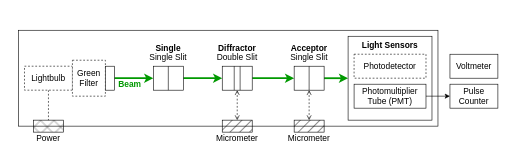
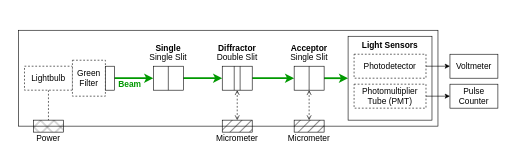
  <mxCell id="0" />
  <mxCell id="1" parent="0" />
  <mxCell id="2" value="" style="rounded=0;whiteSpace=wrap;html=1;strokeColor=#FFFFFF;fontSize=14;" parent="1" vertex="1"><mxGeometry x="20" y="20" width="820" height="220" as="geometry" /></mxCell>
  <mxCell id="3" value="" style="rounded=0;whiteSpace=wrap;html=1;fillColor=none;fontSize=14;" parent="1" vertex="1"><mxGeometry x="30" y="50" width="700" height="160" as="geometry" /></mxCell>
  <mxCell id="4" value="Light Sensors" style="rounded=0;whiteSpace=wrap;html=1;fontStyle=1;verticalAlign=top;fontSize=14;" parent="1" vertex="1"><mxGeometry x="580" y="60" width="140" height="140" as="geometry" /></mxCell>
  <mxCell id="5" value="" style="endArrow=classic;html=1;rounded=0;exitX=1;exitY=0.5;exitDx=0;exitDy=0;entryX=0;entryY=0.5;entryDx=0;entryDy=0;fillColor=#e3c800;strokeColor=#009900;strokeWidth=3;fontSize=14;" parent="1" source="40" target="31" edge="1"><mxGeometry width="50" height="50" relative="1" as="geometry"><mxPoint x="205" y="130" as="sourcePoint" /><mxPoint x="340" y="140" as="targetPoint" /></mxGeometry></mxCell>
  <mxCell id="6" value="" style="endArrow=classic;html=1;rounded=0;exitX=1;exitY=0.5;exitDx=0;exitDy=0;fillColor=#e3c800;strokeColor=#009900;strokeWidth=3;entryX=0;entryY=0.5;entryDx=0;entryDy=0;fontSize=14;" parent="1" source="31" target="26" edge="1"><mxGeometry width="50" height="50" relative="1" as="geometry"><mxPoint x="215" y="140" as="sourcePoint" /><mxPoint x="360" y="130" as="targetPoint" /></mxGeometry></mxCell>
  <mxCell id="7" value="" style="endArrow=classic;html=1;rounded=0;exitX=1;exitY=0.5;exitDx=0;exitDy=0;entryX=0;entryY=0.5;entryDx=0;entryDy=0;fillColor=#e3c800;strokeColor=#009900;strokeWidth=3;fontSize=14;" parent="1" source="26" target="35" edge="1"><mxGeometry width="50" height="50" relative="1" as="geometry"><mxPoint x="430" y="130" as="sourcePoint" /><mxPoint x="590" y="129.66" as="targetPoint" /></mxGeometry></mxCell>
  <mxCell id="8" value="" style="endArrow=classic;html=1;rounded=0;exitX=1;exitY=0.5;exitDx=0;exitDy=0;entryX=0;entryY=0.5;entryDx=0;entryDy=0;fillColor=#e3c800;strokeColor=#009900;strokeWidth=3;fontSize=14;" parent="1" source="35" target="4" edge="1"><mxGeometry width="50" height="50" relative="1" as="geometry"><mxPoint x="640" y="129.58" as="sourcePoint" /><mxPoint x="685" y="129.58" as="targetPoint" /></mxGeometry></mxCell>
  <mxCell id="9" value="Photodetector" style="rounded=0;whiteSpace=wrap;html=1;fontSize=14;dashed=1;" parent="1" vertex="1"><mxGeometry x="590" y="90" width="120" height="40" as="geometry" /></mxCell>
- <mxCell id="10" value="Photomultiplier Tube (PMT)" style="rounded=0;whiteSpace=wrap;html=1;fontSize=14;" parent="1" vertex="1"><mxGeometry x="590" y="140" width="120" height="40" as="geometry" /></mxCell>
+ <mxCell id="10" value="Photomultiplier Tube (PMT)" style="rounded=0;whiteSpace=wrap;html=1;fontSize=14;dashed=1;" parent="1" vertex="1"><mxGeometry x="590" y="140" width="120" height="40" as="geometry" /></mxCell>
  <mxCell id="11" value="Voltmeter" style="rounded=0;whiteSpace=wrap;html=1;fontSize=14;" parent="1" vertex="1"><mxGeometry x="750" y="90" width="80" height="40" as="geometry" /></mxCell>
  <mxCell id="12" value="Pulse &lt;br style=&quot;font-size: 14px;&quot;&gt;Counter" style="rounded=0;whiteSpace=wrap;html=1;fontSize=14;" parent="1" vertex="1"><mxGeometry x="750" y="140" width="80" height="40" as="geometry" /></mxCell>
  <mxCell id="13" value="Beam" style="text;html=1;strokeColor=none;fillColor=none;align=center;verticalAlign=middle;whiteSpace=wrap;rounded=0;fontColor=#009900;fontStyle=1;fontSize=14;" parent="1" vertex="1"><mxGeometry x="186" y="130" width="60" height="20" as="geometry" /></mxCell>
  <mxCell id="14" value="" style="rounded=0;whiteSpace=wrap;html=1;fillStyle=hatch;fillColor=#000000;fontSize=14;" parent="1" vertex="1"><mxGeometry x="490" y="200" width="50" height="20" as="geometry" /></mxCell>
  <mxCell id="15" value="" style="rounded=0;whiteSpace=wrap;html=1;fillStyle=hatch;fillColor=#000000;fontSize=14;" parent="1" vertex="1"><mxGeometry x="370" y="200" width="50" height="20" as="geometry" /></mxCell>
  <mxCell id="16" value="" style="endArrow=open;html=1;rounded=0;entryX=0.5;entryY=0;entryDx=0;entryDy=0;exitX=0.5;exitY=1;exitDx=0;exitDy=0;dashed=1;fontSize=14;startArrow=open;startFill=0;endFill=0;" parent="1" source="26" target="15" edge="1"><mxGeometry width="50" height="50" relative="1" as="geometry"><mxPoint x="350" y="290" as="sourcePoint" /><mxPoint x="400" y="240" as="targetPoint" /></mxGeometry></mxCell>
  <mxCell id="17" value="" style="endArrow=open;html=1;rounded=0;entryX=0.5;entryY=0;entryDx=0;entryDy=0;exitX=0.5;exitY=1;exitDx=0;exitDy=0;dashed=1;fontSize=14;strokeWidth=1;startArrow=open;startFill=0;endFill=0;" parent="1" source="35" target="14" edge="1"><mxGeometry width="50" height="50" relative="1" as="geometry"><mxPoint x="405" y="220" as="sourcePoint" /><mxPoint x="405" y="230" as="targetPoint" /></mxGeometry></mxCell>
  <mxCell id="18" value="Micrometer" style="text;html=1;strokeColor=none;fillColor=none;align=center;verticalAlign=middle;whiteSpace=wrap;rounded=0;fontSize=14;" parent="1" vertex="1"><mxGeometry x="485" y="220" width="60" height="20" as="geometry" /></mxCell>
  <mxCell id="19" value="Micrometer" style="text;html=1;strokeColor=none;fillColor=none;align=center;verticalAlign=middle;whiteSpace=wrap;rounded=0;fontSize=14;" parent="1" vertex="1"><mxGeometry x="365" y="220" width="60" height="20" as="geometry" /></mxCell>
  <mxCell id="20" value="" style="rounded=0;whiteSpace=wrap;html=1;fillStyle=cross-hatch;fillColor=#000000;glass=0;shadow=0;fontSize=14;" parent="1" vertex="1"><mxGeometry x="55" y="200" width="50" height="20" as="geometry" /></mxCell>
  <mxCell id="21" value="" style="endArrow=none;html=1;rounded=0;entryX=0.5;entryY=0;entryDx=0;entryDy=0;dashed=1;exitX=0.5;exitY=1;exitDx=0;exitDy=0;fontSize=14;" parent="1" source="38" target="20" edge="1"><mxGeometry width="50" height="50" relative="1" as="geometry"><mxPoint x="132.5" y="150" as="sourcePoint" /><mxPoint x="2.5" y="230" as="targetPoint" /></mxGeometry></mxCell>
  <mxCell id="22" value="Power" style="text;html=1;strokeColor=none;fillColor=none;align=center;verticalAlign=middle;whiteSpace=wrap;rounded=0;fontSize=14;" parent="1" vertex="1"><mxGeometry x="50" y="220" width="60" height="20" as="geometry" /></mxCell>
+ <mxCell id="23" value="" style="endArrow=classic;html=1;rounded=0;exitX=1;exitY=0.5;exitDx=0;exitDy=0;entryX=0;entryY=0.5;entryDx=0;entryDy=0;fontSize=14;" parent="1" source="9" target="11" edge="1"><mxGeometry width="50" height="50" relative="1" as="geometry"><mxPoint x="690" y="180" as="sourcePoint" /><mxPoint x="740" y="130" as="targetPoint" /></mxGeometry></mxCell>
  <mxCell id="24" value="" style="endArrow=classic;html=1;rounded=0;exitX=1;exitY=0.5;exitDx=0;exitDy=0;entryX=0;entryY=0.5;entryDx=0;entryDy=0;fontSize=14;" parent="1" source="10" target="12" edge="1"><mxGeometry width="50" height="50" relative="1" as="geometry"><mxPoint x="720" y="110" as="sourcePoint" /><mxPoint x="770" y="110" as="targetPoint" /></mxGeometry></mxCell>
  <mxCell id="25" value="" style="group;fontSize=14;" parent="1" vertex="1" connectable="0"><mxGeometry x="380" y="110" width="40" height="40" as="geometry" /></mxCell>
  <mxCell id="26" value="" style="rounded=0;whiteSpace=wrap;html=1;fontSize=14;" parent="25" vertex="1"><mxGeometry x="-10" width="50" height="40" as="geometry" /></mxCell>
  <mxCell id="27" value="" style="endArrow=none;html=1;rounded=0;entryX=0.5;entryY=0;entryDx=0;entryDy=0;fontSize=14;" parent="25" edge="1"><mxGeometry width="50" height="50" relative="1" as="geometry"><mxPoint x="10" y="40" as="sourcePoint" /><mxPoint x="10" as="targetPoint" /></mxGeometry></mxCell>
  <mxCell id="28" value="" style="endArrow=none;html=1;rounded=0;entryX=0.5;entryY=0;entryDx=0;entryDy=0;fontSize=14;" parent="25" edge="1"><mxGeometry width="50" height="50" relative="1" as="geometry"><mxPoint x="19.86" y="40" as="sourcePoint" /><mxPoint x="19.86" as="targetPoint" /></mxGeometry></mxCell>
  <mxCell id="29" value="Double Slit" style="text;html=1;strokeColor=none;fillColor=none;align=center;verticalAlign=middle;whiteSpace=wrap;rounded=0;fontStyle=0;fontSize=14;" parent="1" vertex="1"><mxGeometry x="355" y="80" width="80" height="30" as="geometry" /></mxCell>
  <mxCell id="30" value="" style="group;fontStyle=1;fontSize=14;" parent="1" vertex="1" connectable="0"><mxGeometry x="255" y="110" width="50" height="40" as="geometry" /></mxCell>
  <mxCell id="31" value="" style="rounded=0;whiteSpace=wrap;html=1;fontSize=14;" parent="30" vertex="1"><mxGeometry width="50" height="40" as="geometry" /></mxCell>
  <mxCell id="32" value="" style="endArrow=none;html=1;rounded=0;entryX=0.5;entryY=0;entryDx=0;entryDy=0;fontSize=14;" parent="30" target="31" edge="1"><mxGeometry width="50" height="50" relative="1" as="geometry"><mxPoint x="25" y="40" as="sourcePoint" /><mxPoint x="62.5" y="60" as="targetPoint" /></mxGeometry></mxCell>
  <mxCell id="33" value="Single Slit" style="text;html=1;strokeColor=none;fillColor=none;align=center;verticalAlign=middle;whiteSpace=wrap;rounded=0;fontStyle=0;fontSize=14;" parent="1" vertex="1"><mxGeometry x="245" y="80" width="70" height="30" as="geometry" /></mxCell>
  <mxCell id="34" value="" style="group;fontStyle=1;fontSize=14;" parent="1" vertex="1" connectable="0"><mxGeometry x="500" y="110" width="50" height="40" as="geometry" /></mxCell>
  <mxCell id="35" value="" style="rounded=0;whiteSpace=wrap;html=1;fontSize=14;" parent="34" vertex="1"><mxGeometry x="-10" width="50" height="40" as="geometry" /></mxCell>
  <mxCell id="36" value="" style="endArrow=none;html=1;rounded=0;entryX=0.5;entryY=0;entryDx=0;entryDy=0;fontSize=14;" parent="34" target="35" edge="1"><mxGeometry width="50" height="50" relative="1" as="geometry"><mxPoint x="15" y="40" as="sourcePoint" /><mxPoint x="52.5" y="60" as="targetPoint" /></mxGeometry></mxCell>
  <mxCell id="37" value="Single Slit" style="text;html=1;strokeColor=none;fillColor=none;align=center;verticalAlign=middle;whiteSpace=wrap;rounded=0;fontStyle=0;fontSize=14;" parent="1" vertex="1"><mxGeometry x="480" y="80" width="70" height="30" as="geometry" /></mxCell>
  <mxCell id="38" value="Lightbulb" style="rounded=0;whiteSpace=wrap;html=1;fontStyle=0;fontSize=14;dashed=1;" parent="1" vertex="1"><mxGeometry x="40" y="110" width="80" height="40" as="geometry" /></mxCell>
  <mxCell id="39" value="Green&lt;br style=&quot;font-size: 14px;&quot;&gt;Filter" style="rounded=0;whiteSpace=wrap;html=1;fontStyle=0;fontSize=14;dashed=1;" parent="1" vertex="1"><mxGeometry x="120" y="100" width="55" height="60" as="geometry" /></mxCell>
  <mxCell id="40" value="" style="rounded=0;whiteSpace=wrap;html=1;fontStyle=1;fontSize=14;" parent="1" vertex="1"><mxGeometry x="175" y="110" width="15" height="40" as="geometry" /></mxCell>
  <mxCell id="41" value="Single" style="text;html=1;strokeColor=none;fillColor=none;align=center;verticalAlign=middle;whiteSpace=wrap;rounded=0;fontSize=14;fontStyle=1" vertex="1" parent="1"><mxGeometry x="250" y="70" width="60" height="20" as="geometry" /></mxCell>
  <mxCell id="42" value="Diffractor" style="text;html=1;strokeColor=none;fillColor=none;align=center;verticalAlign=middle;whiteSpace=wrap;rounded=0;fontSize=14;fontStyle=1" vertex="1" parent="1"><mxGeometry x="365" y="70" width="60" height="20" as="geometry" /></mxCell>
  <mxCell id="43" value="Acceptor" style="text;html=1;strokeColor=none;fillColor=none;align=center;verticalAlign=middle;whiteSpace=wrap;rounded=0;fontStyle=1;fontSize=14;" vertex="1" parent="1"><mxGeometry x="485" y="70" width="60" height="20" as="geometry" /></mxCell>
